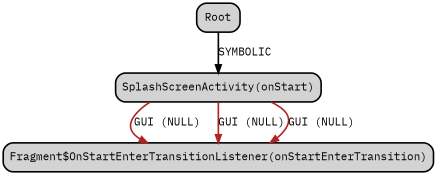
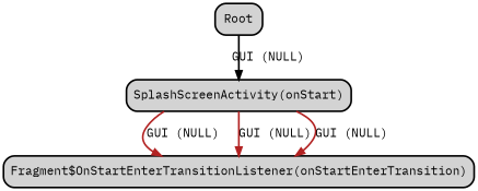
  digraph {
    fontname="IBM Plex Mono"
    node [shape=box style="rounded,bold,filled" fontname="IBM Plex Mono"]
    edge [color=firebrick style=bold fontname="IBM Plex Mono"]
    n1 [label=Root]
    n2 [label="SplashScreenActivity(onStart)"]
    n3 [label="Fragment$OnStartEnterTransitionListener(onStartEnterTransition)"]
-   n1 -> n2 [color=black label=SYMBOLIC]
+   n1 -> n2 [color=black label="GUI (NULL)"]
    n2 -> n3 [label="GUI (NULL)"]
    n2 -> n3 [label="GUI (NULL)"]
    n2 -> n3 [label="GUI (NULL)"]
  }
